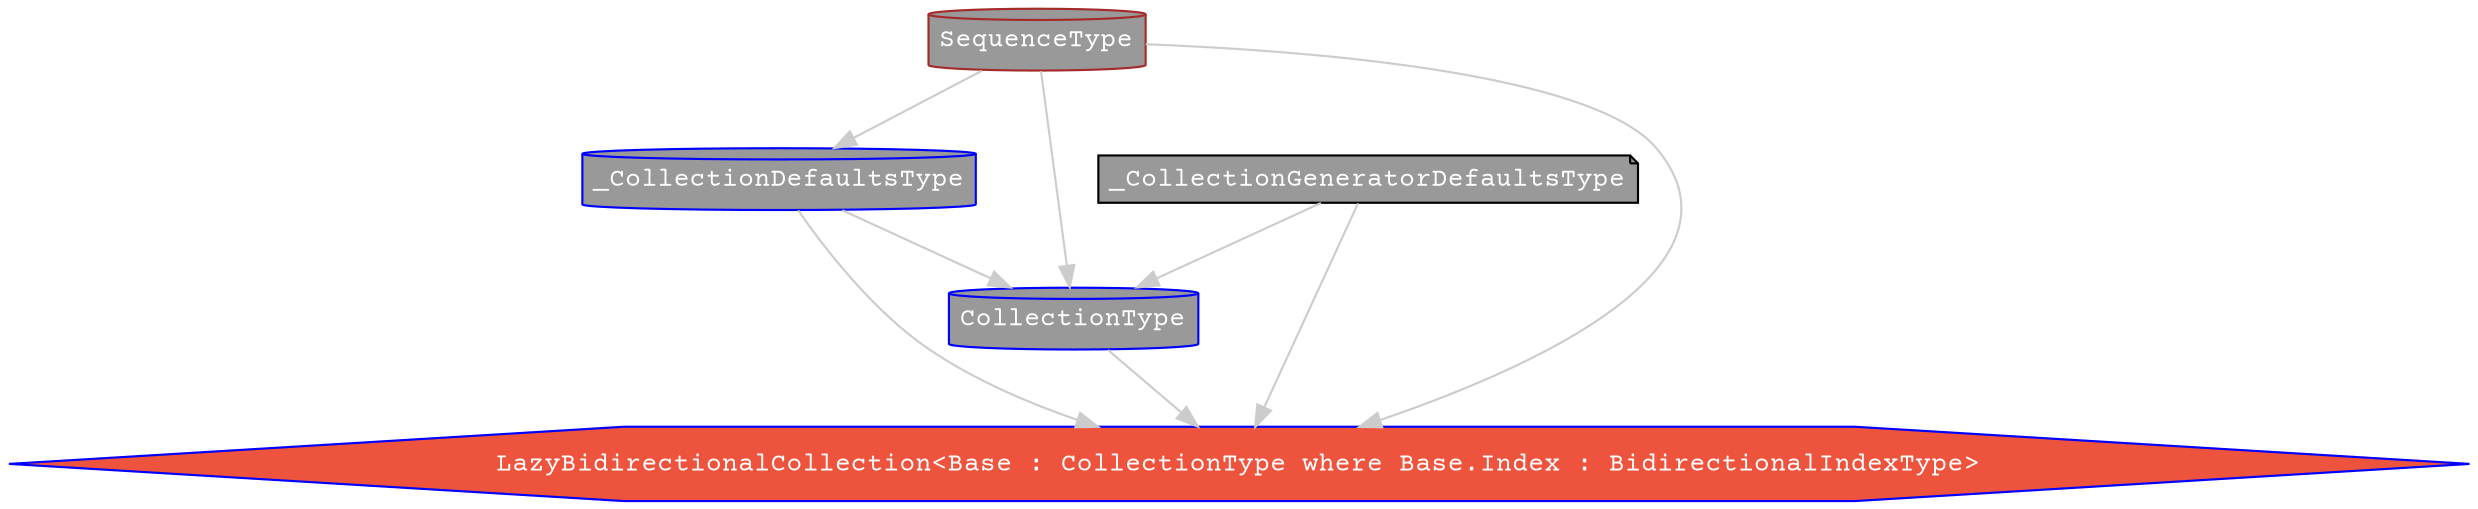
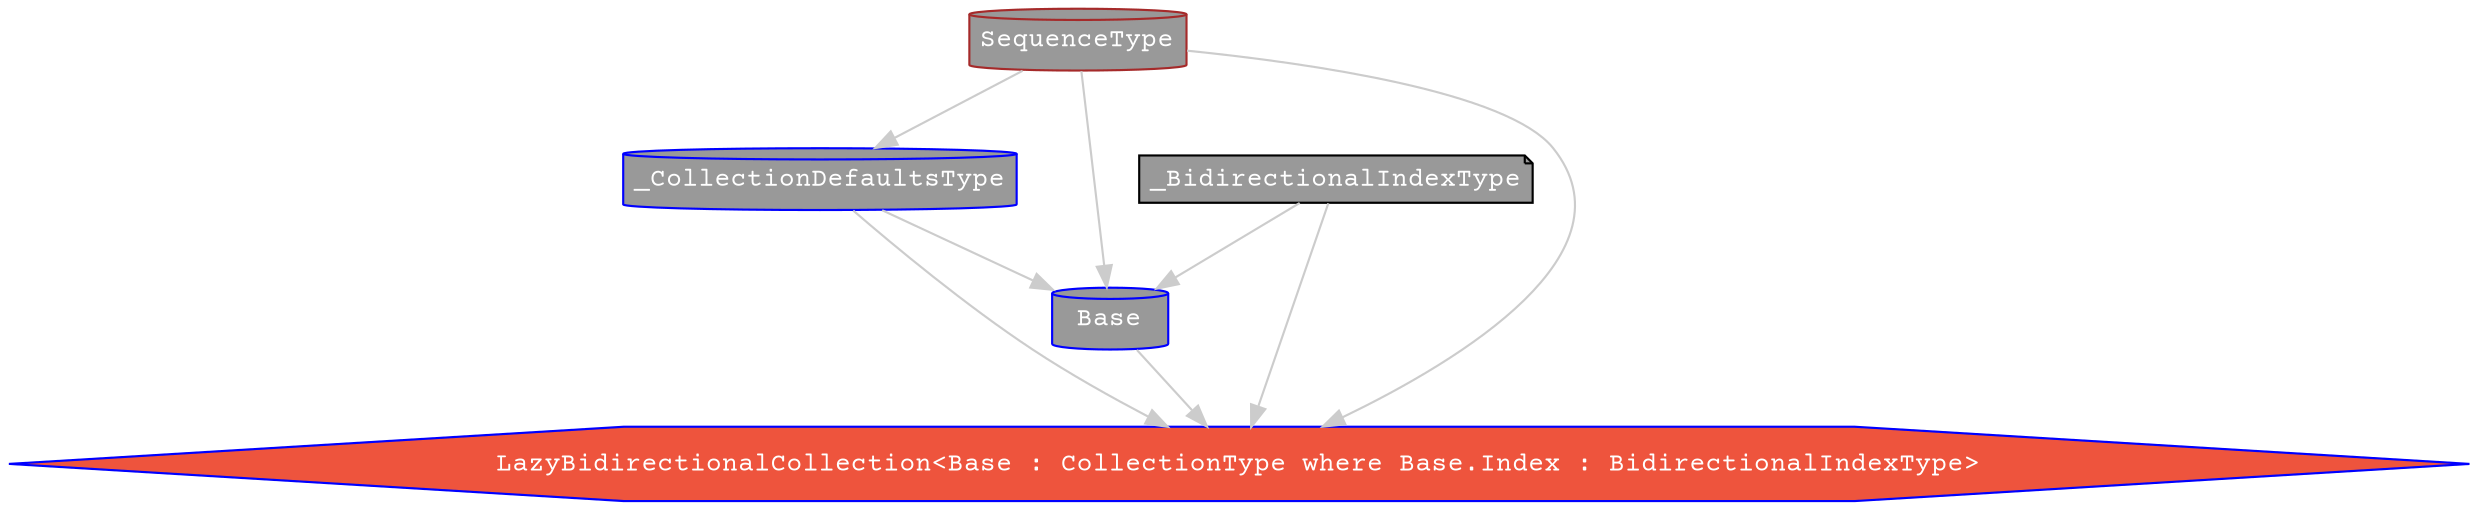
  strict digraph {
    fontname="Courier Prime"
    node [color=blue fillcolor="#999999" fontcolor=white fontname="Courier Prime" fontsize=12 margin="0.07,0.05" shape=cylinder style="filled,rounded"]
    edge [color="#cccccc" fontname="Courier Prime"]
    "LazyBidirectionalCollection<Base : CollectionType where Base.Index : BidirectionalIndexType>" [fillcolor="#ee543d" height=0.3 shape=hexagon style=filled]
-   CollectionType [height=0.3]
+   CollectionType [height=0.3 label=Base]
    SequenceType [color=brown height=0.3]
    _CollectionDefaultsType [height=0.3]
-   _CollectionGeneratorDefaultsType [color=black height=0.3 shape=note]
+   _CollectionGeneratorDefaultsType [color=black height=0.3 shape=note label=_BidirectionalIndexType]
    subgraph sub_1 {
      rank=max
      "LazyBidirectionalCollection<Base : CollectionType where Base.Index : BidirectionalIndexType>"
    }
    CollectionType -> "LazyBidirectionalCollection<Base : CollectionType where Base.Index : BidirectionalIndexType>"
    SequenceType -> "LazyBidirectionalCollection<Base : CollectionType where Base.Index : BidirectionalIndexType>"
    SequenceType -> CollectionType
    SequenceType -> _CollectionDefaultsType
    _CollectionDefaultsType -> "LazyBidirectionalCollection<Base : CollectionType where Base.Index : BidirectionalIndexType>"
    _CollectionDefaultsType -> CollectionType
    _CollectionGeneratorDefaultsType -> "LazyBidirectionalCollection<Base : CollectionType where Base.Index : BidirectionalIndexType>"
    _CollectionGeneratorDefaultsType -> CollectionType
  }
